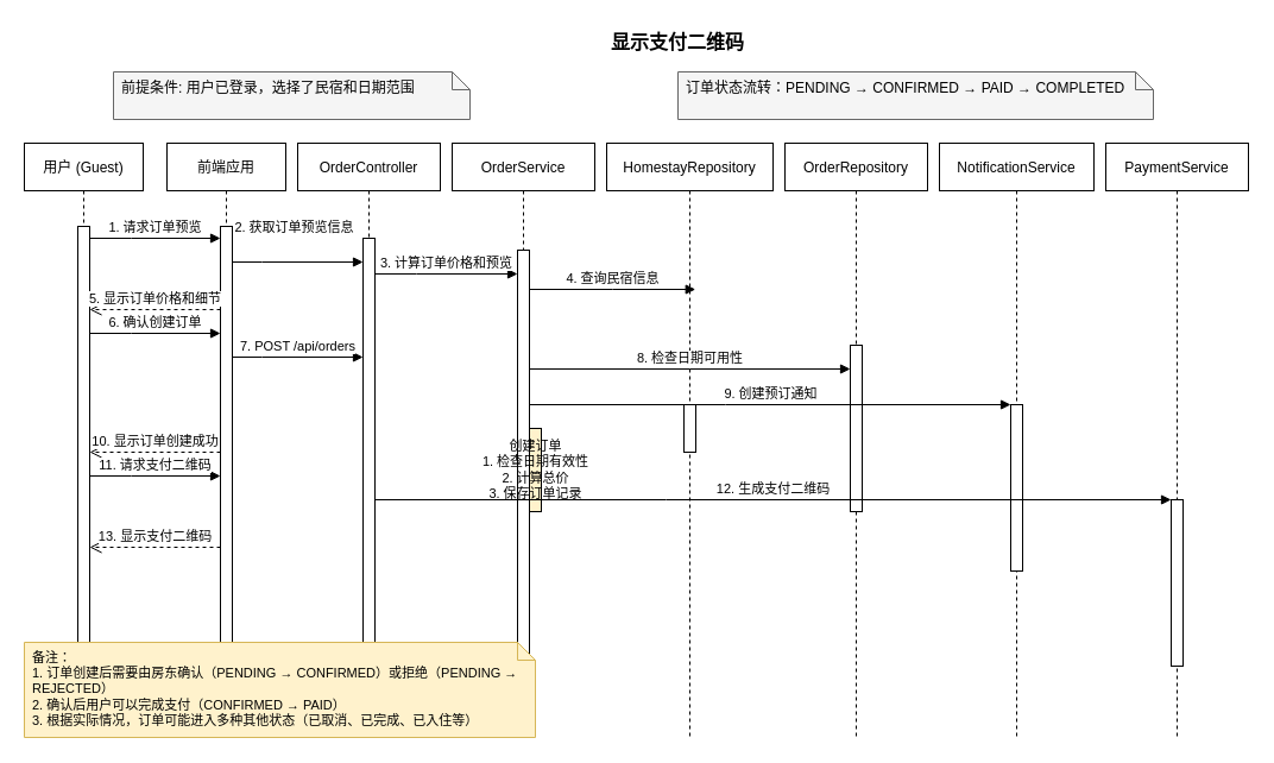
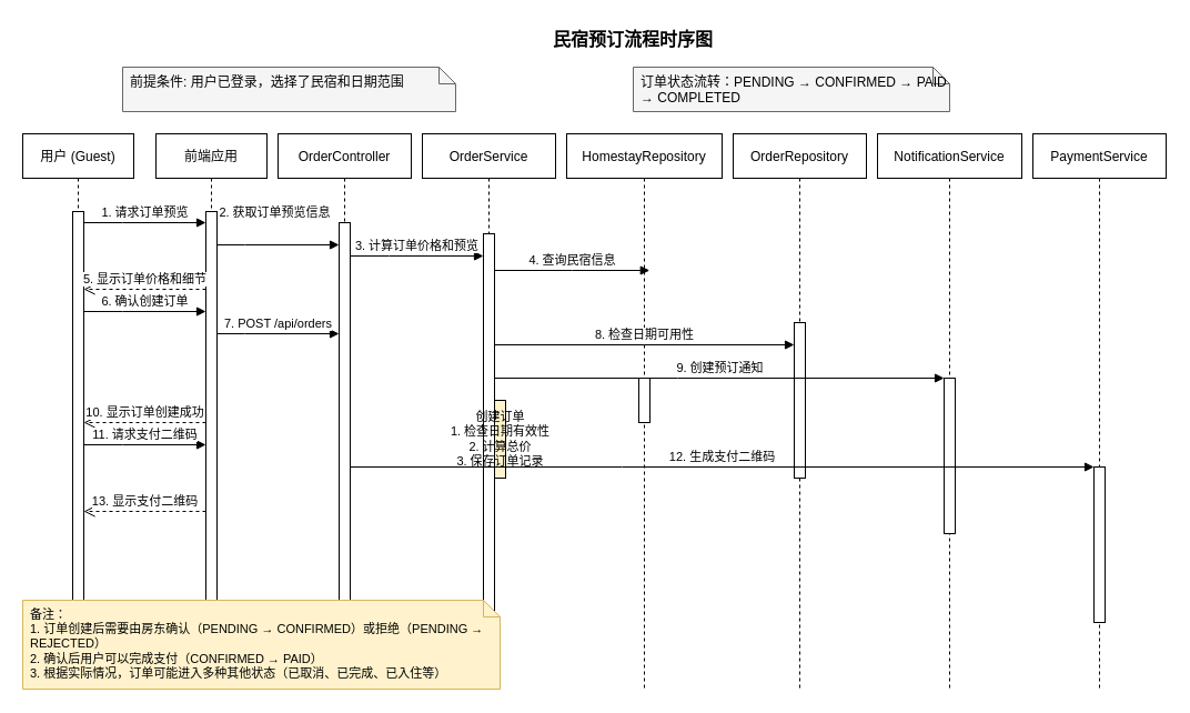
  <mxCell id="0" />
  <mxCell id="1" parent="0" />
- <mxCell id="2" value="显示支付二维码" style="text;html=1;strokeColor=none;fillColor=none;align=center;verticalAlign=middle;whiteSpace=wrap;rounded=0;fontSize=16;fontStyle=1" parent="1" vertex="1"><mxGeometry x="460" y="20" width="220" height="30" as="geometry" /></mxCell>
- <mxCell id="3" value="前提条件: 用户已登录，选择了民宿和日期范围" style="shape=note;size=15;whiteSpace=wrap;html=1;verticalAlign=top;align=left;spacingLeft=5;fillColor=#f5f5f5;strokeColor=#666666;fontSize=12;" parent="1" vertex="1"><mxGeometry x="95" y="60" width="300" height="40" as="geometry" /></mxCell>
- <mxCell id="4" value="订单状态流转：PENDING → CONFIRMED → PAID → COMPLETED" style="shape=note;size=15;whiteSpace=wrap;html=1;verticalAlign=top;align=left;spacingLeft=5;fillColor=#f5f5f5;strokeColor=#666666;fontSize=12;" parent="1" vertex="1"><mxGeometry x="570" y="60" width="400" height="40" as="geometry" /></mxCell>
+ <mxCell id="2" value="民宿预订流程时序图" style="text;html=1;strokeColor=none;fillColor=none;align=center;verticalAlign=middle;whiteSpace=wrap;rounded=0;fontSize=16;fontStyle=1" parent="1" vertex="1"><mxGeometry x="460" y="20" width="220" height="30" as="geometry" /></mxCell>
+ <mxCell id="3" value="前提条件: 用户已登录，选择了民宿和日期范围" style="shape=note;size=15;whiteSpace=wrap;html=1;verticalAlign=top;align=left;spacingLeft=5;fillColor=#f5f5f5;strokeColor=#666666;fontSize=12;" parent="1" vertex="1"><mxGeometry x="110" y="60" width="300" height="40" as="geometry" /></mxCell>
+ <mxCell id="4" value="订单状态流转：PENDING → CONFIRMED → PAID → COMPLETED" style="shape=note;size=15;whiteSpace=wrap;html=1;verticalAlign=top;align=left;spacingLeft=5;fillColor=#f5f5f5;strokeColor=#666666;fontSize=12;" parent="1" vertex="1"><mxGeometry x="570" y="60" width="285" height="40" as="geometry" /></mxCell>
  <mxCell id="5" value="用户 (Guest)" style="shape=umlLifeline;perimeter=lifelinePerimeter;container=1;collapsible=0;recursiveResize=0;rounded=0;shadow=0;strokeWidth=1;size=40;fontSize=12;" parent="1" vertex="1"><mxGeometry x="20" y="120" width="100" height="500" as="geometry" /></mxCell>
  <mxCell id="6" value="" style="html=1;points=[];perimeter=orthogonalPerimeter;outlineConnect=0;targetShapes=umlLifeline;portConstraint=eastwest;newEdgeStyle={&quot;edgeStyle&quot;:&quot;elbowEdgeStyle&quot;,&quot;elbow&quot;:&quot;vertical&quot;,&quot;curved&quot;:0,&quot;rounded&quot;:0};fontSize=11;" parent="5" vertex="1"><mxGeometry x="45" y="70" width="10" height="400" as="geometry" /></mxCell>
  <mxCell id="7" value="前端应用" style="shape=umlLifeline;perimeter=lifelinePerimeter;container=1;collapsible=0;recursiveResize=0;rounded=0;shadow=0;strokeWidth=1;size=40;fontSize=12;" parent="1" vertex="1"><mxGeometry x="140" y="120" width="100" height="500" as="geometry" /></mxCell>
  <mxCell id="8" value="" style="html=1;points=[];perimeter=orthogonalPerimeter;outlineConnect=0;targetShapes=umlLifeline;portConstraint=eastwest;newEdgeStyle={&quot;edgeStyle&quot;:&quot;elbowEdgeStyle&quot;,&quot;elbow&quot;:&quot;vertical&quot;,&quot;curved&quot;:0,&quot;rounded&quot;:0};fontSize=11;" parent="7" vertex="1"><mxGeometry x="45" y="70" width="10" height="400" as="geometry" /></mxCell>
  <mxCell id="9" value="OrderController" style="shape=umlLifeline;perimeter=lifelinePerimeter;container=1;collapsible=0;recursiveResize=0;rounded=0;shadow=0;strokeWidth=1;size=40;fontSize=12;" parent="1" vertex="1"><mxGeometry x="250" y="120" width="120" height="500" as="geometry" /></mxCell>
  <mxCell id="10" value="" style="html=1;points=[];perimeter=orthogonalPerimeter;outlineConnect=0;targetShapes=umlLifeline;portConstraint=eastwest;newEdgeStyle={&quot;edgeStyle&quot;:&quot;elbowEdgeStyle&quot;,&quot;elbow&quot;:&quot;vertical&quot;,&quot;curved&quot;:0,&quot;rounded&quot;:0};fontSize=11;" parent="9" vertex="1"><mxGeometry x="55" y="80" width="10" height="380" as="geometry" /></mxCell>
  <mxCell id="11" value="OrderService" style="shape=umlLifeline;perimeter=lifelinePerimeter;container=1;collapsible=0;recursiveResize=0;rounded=0;shadow=0;strokeWidth=1;size=40;fontSize=12;" parent="1" vertex="1"><mxGeometry x="380" y="120" width="120" height="500" as="geometry" /></mxCell>
  <mxCell id="12" value="" style="html=1;points=[];perimeter=orthogonalPerimeter;outlineConnect=0;targetShapes=umlLifeline;portConstraint=eastwest;newEdgeStyle={&quot;edgeStyle&quot;:&quot;elbowEdgeStyle&quot;,&quot;elbow&quot;:&quot;vertical&quot;,&quot;curved&quot;:0,&quot;rounded&quot;:0};fontSize=11;" parent="11" vertex="1"><mxGeometry x="55" y="90" width="10" height="360" as="geometry" /></mxCell>
  <mxCell id="13" value="创建订单&#10;1. 检查日期有效性&#10;2. 计算总价&#10;3. 保存订单记录" style="html=1;points=[];perimeter=orthogonalPerimeter;outlineConnect=0;targetShapes=umlLifeline;portConstraint=eastwest;newEdgeStyle={&quot;edgeStyle&quot;:&quot;elbowEdgeStyle&quot;,&quot;elbow&quot;:&quot;vertical&quot;,&quot;curved&quot;:0,&quot;rounded&quot;:0};fontSize=11;fillColor=#fff2cc;" parent="11" vertex="1"><mxGeometry x="65" y="240" width="10" height="70" as="geometry" /></mxCell>
  <mxCell id="14" value="HomestayRepository" style="shape=umlLifeline;perimeter=lifelinePerimeter;container=1;collapsible=0;recursiveResize=0;rounded=0;shadow=0;strokeWidth=1;size=40;fontSize=12;" parent="1" vertex="1"><mxGeometry x="510" y="120" width="140" height="500" as="geometry" /></mxCell>
  <mxCell id="15" value="" style="html=1;points=[];perimeter=orthogonalPerimeter;outlineConnect=0;targetShapes=umlLifeline;portConstraint=eastwest;newEdgeStyle={&quot;edgeStyle&quot;:&quot;elbowEdgeStyle&quot;,&quot;elbow&quot;:&quot;vertical&quot;,&quot;curved&quot;:0,&quot;rounded&quot;:0};fontSize=11;" parent="14" vertex="1"><mxGeometry x="65" y="220" width="10" height="40" as="geometry" /></mxCell>
  <mxCell id="16" value="OrderRepository" style="shape=umlLifeline;perimeter=lifelinePerimeter;container=1;collapsible=0;recursiveResize=0;rounded=0;shadow=0;strokeWidth=1;size=40;fontSize=12;" parent="1" vertex="1"><mxGeometry x="660" y="120" width="120" height="500" as="geometry" /></mxCell>
  <mxCell id="17" value="" style="html=1;points=[];perimeter=orthogonalPerimeter;outlineConnect=0;targetShapes=umlLifeline;portConstraint=eastwest;newEdgeStyle={&quot;edgeStyle&quot;:&quot;elbowEdgeStyle&quot;,&quot;elbow&quot;:&quot;vertical&quot;,&quot;curved&quot;:0,&quot;rounded&quot;:0};fontSize=11;" parent="16" vertex="1"><mxGeometry x="55" y="170" width="10" height="140" as="geometry" /></mxCell>
  <mxCell id="18" value="NotificationService" style="shape=umlLifeline;perimeter=lifelinePerimeter;container=1;collapsible=0;recursiveResize=0;rounded=0;shadow=0;strokeWidth=1;size=40;fontSize=12;" parent="1" vertex="1"><mxGeometry x="790" y="120" width="130" height="500" as="geometry" /></mxCell>
  <mxCell id="19" value="" style="html=1;points=[];perimeter=orthogonalPerimeter;outlineConnect=0;targetShapes=umlLifeline;portConstraint=eastwest;newEdgeStyle={&quot;edgeStyle&quot;:&quot;elbowEdgeStyle&quot;,&quot;elbow&quot;:&quot;vertical&quot;,&quot;curved&quot;:0,&quot;rounded&quot;:0};fontSize=11;" parent="18" vertex="1"><mxGeometry x="60" y="220" width="10" height="140" as="geometry" /></mxCell>
  <mxCell id="20" value="PaymentService" style="shape=umlLifeline;perimeter=lifelinePerimeter;container=1;collapsible=0;recursiveResize=0;rounded=0;shadow=0;strokeWidth=1;size=40;fontSize=12;" parent="1" vertex="1"><mxGeometry x="930" y="120" width="120" height="500" as="geometry" /></mxCell>
  <mxCell id="21" value="" style="html=1;points=[];perimeter=orthogonalPerimeter;outlineConnect=0;targetShapes=umlLifeline;portConstraint=eastwest;newEdgeStyle={&quot;edgeStyle&quot;:&quot;elbowEdgeStyle&quot;,&quot;elbow&quot;:&quot;vertical&quot;,&quot;curved&quot;:0,&quot;rounded&quot;:0};fontSize=11;" parent="20" vertex="1"><mxGeometry x="55" y="300" width="10" height="140" as="geometry" /></mxCell>
  <mxCell id="22" value="1. 请求订单预览" style="html=1;verticalAlign=bottom;endArrow=block;edgeStyle=elbowEdgeStyle;elbow=vertical;curved=0;rounded=0;fontSize=11;" parent="1" source="6" target="8" edge="1"><mxGeometry relative="1" as="geometry"><Array as="points"><mxPoint x="110" y="200" /></Array><mxPoint x="70" y="200" as="sourcePoint" /><mxPoint x="190" y="200" as="targetPoint" /></mxGeometry></mxCell>
  <mxCell id="23" value="2. 获取订单预览信息" style="html=1;verticalAlign=bottom;endArrow=block;edgeStyle=elbowEdgeStyle;elbow=vertical;curved=0;rounded=0;fontSize=11;" parent="1" source="8" target="10" edge="1"><mxGeometry x="-0.053" y="20" relative="1" as="geometry"><Array as="points"><mxPoint x="220" y="220" /></Array><mxPoint as="offset" /><mxPoint x="190" y="220" as="sourcePoint" /><mxPoint x="310" y="220" as="targetPoint" /></mxGeometry></mxCell>
  <mxCell id="24" value="3. 计算订单价格和预览" style="html=1;verticalAlign=bottom;endArrow=block;edgeStyle=elbowEdgeStyle;elbow=vertical;curved=0;rounded=0;fontSize=11;" parent="1" source="10" target="12" edge="1"><mxGeometry relative="1" as="geometry"><Array as="points"><mxPoint x="350" y="230" /></Array><mxPoint x="310" y="230" as="sourcePoint" /><mxPoint x="430" y="230" as="targetPoint" /></mxGeometry></mxCell>
  <mxCell id="25" value="4. 查询民宿信息" style="html=1;verticalAlign=bottom;endArrow=block;edgeStyle=elbowEdgeStyle;elbow=vertical;curved=0;rounded=0;fontSize=11;entryX=0.534;entryY=0.246;entryDx=0;entryDy=0;entryPerimeter=0;" parent="1" source="12" target="14" edge="1"><mxGeometry relative="1" as="geometry"><Array as="points" /><mxPoint x="430" y="240" as="sourcePoint" /><mxPoint x="550" y="240" as="targetPoint" /></mxGeometry></mxCell>
  <mxCell id="26" value="5. 显示订单价格和细节" style="html=1;verticalAlign=bottom;endArrow=open;dashed=1;endSize=8;edgeStyle=elbowEdgeStyle;elbow=vertical;curved=0;rounded=0;fontSize=11;" parent="1" source="8" target="6" edge="1"><mxGeometry relative="1" as="geometry"><Array as="points"><mxPoint x="110" y="260" /></Array><mxPoint x="190" y="260" as="sourcePoint" /><mxPoint x="70" y="260" as="targetPoint" /></mxGeometry></mxCell>
  <mxCell id="27" value="6. 确认创建订单" style="html=1;verticalAlign=bottom;endArrow=block;edgeStyle=elbowEdgeStyle;elbow=vertical;curved=0;rounded=0;fontSize=11;" parent="1" source="6" target="8" edge="1"><mxGeometry relative="1" as="geometry"><Array as="points"><mxPoint x="110" y="280" /></Array><mxPoint x="70" y="280" as="sourcePoint" /><mxPoint x="190" y="280" as="targetPoint" /></mxGeometry></mxCell>
  <mxCell id="28" value="7. POST /api/orders" style="html=1;verticalAlign=bottom;endArrow=block;edgeStyle=elbowEdgeStyle;elbow=vertical;curved=0;rounded=0;fontSize=11;" parent="1" source="8" target="10" edge="1"><mxGeometry relative="1" as="geometry"><Array as="points"><mxPoint x="220" y="300" /></Array><mxPoint x="190" y="300" as="sourcePoint" /><mxPoint x="310" y="300" as="targetPoint" /></mxGeometry></mxCell>
  <mxCell id="29" value="8. 检查日期可用性" style="html=1;verticalAlign=bottom;endArrow=block;edgeStyle=elbowEdgeStyle;elbow=vertical;curved=0;rounded=0;fontSize=11;" parent="1" source="12" target="17" edge="1"><mxGeometry relative="1" as="geometry"><Array as="points"><mxPoint x="580" y="310" /></Array><mxPoint x="430" y="290" as="sourcePoint" /><mxPoint x="550" y="290" as="targetPoint" /></mxGeometry></mxCell>
  <mxCell id="30" value="9. 创建预订通知" style="html=1;verticalAlign=bottom;endArrow=block;edgeStyle=elbowEdgeStyle;elbow=vertical;curved=0;rounded=0;fontSize=11;" parent="1" source="12" target="19" edge="1"><mxGeometry relative="1" as="geometry"><Array as="points"><mxPoint x="610" y="340" /></Array><mxPoint x="430" y="340" as="sourcePoint" /><mxPoint x="550" y="340" as="targetPoint" /></mxGeometry></mxCell>
  <mxCell id="31" value="10. 显示订单创建成功" style="html=1;verticalAlign=bottom;endArrow=open;dashed=1;endSize=8;edgeStyle=elbowEdgeStyle;elbow=vertical;curved=0;rounded=0;fontSize=11;" parent="1" source="8" target="6" edge="1"><mxGeometry relative="1" as="geometry"><Array as="points"><mxPoint x="110" y="380" /></Array><mxPoint x="190" y="380" as="sourcePoint" /><mxPoint x="70" y="380" as="targetPoint" /></mxGeometry></mxCell>
  <mxCell id="32" value="11. 请求支付二维码" style="html=1;verticalAlign=bottom;endArrow=block;edgeStyle=elbowEdgeStyle;elbow=vertical;curved=0;rounded=0;fontSize=11;" parent="1" source="6" target="8" edge="1"><mxGeometry relative="1" as="geometry"><Array as="points"><mxPoint x="110" y="400" /></Array><mxPoint x="70" y="400" as="sourcePoint" /><mxPoint x="190" y="400" as="targetPoint" /></mxGeometry></mxCell>
  <mxCell id="33" value="12. 生成支付二维码" style="html=1;verticalAlign=bottom;endArrow=block;edgeStyle=elbowEdgeStyle;elbow=vertical;curved=0;rounded=0;fontSize=11;" parent="1" source="10" target="21" edge="1"><mxGeometry relative="1" as="geometry"><Array as="points"><mxPoint x="560" y="420" /></Array><mxPoint x="310" y="420" as="sourcePoint" /><mxPoint x="430" y="420" as="targetPoint" /></mxGeometry></mxCell>
  <mxCell id="34" value="13. 显示支付二维码" style="html=1;verticalAlign=bottom;endArrow=open;dashed=1;endSize=8;edgeStyle=elbowEdgeStyle;elbow=vertical;curved=0;rounded=0;fontSize=11;" parent="1" source="8" target="6" edge="1"><mxGeometry relative="1" as="geometry"><Array as="points"><mxPoint x="110" y="460" /></Array><mxPoint x="190" y="460" as="sourcePoint" /><mxPoint x="70" y="460" as="targetPoint" /></mxGeometry></mxCell>
  <mxCell id="35" value="备注：&#10;1. 订单创建后需要由房东确认（PENDING → CONFIRMED）或拒绝（PENDING → REJECTED）&#10;2. 确认后用户可以完成支付（CONFIRMED → PAID）&#10;3. 根据实际情况，订单可能进入多种其他状态（已取消、已完成、已入住等）" style="shape=note;size=15;whiteSpace=wrap;html=1;verticalAlign=top;align=left;spacingLeft=5;fillColor=#fff2cc;strokeColor=#d6b656;fontSize=11;" parent="1" vertex="1"><mxGeometry x="20" y="540" width="430" height="80" as="geometry" /></mxCell>
